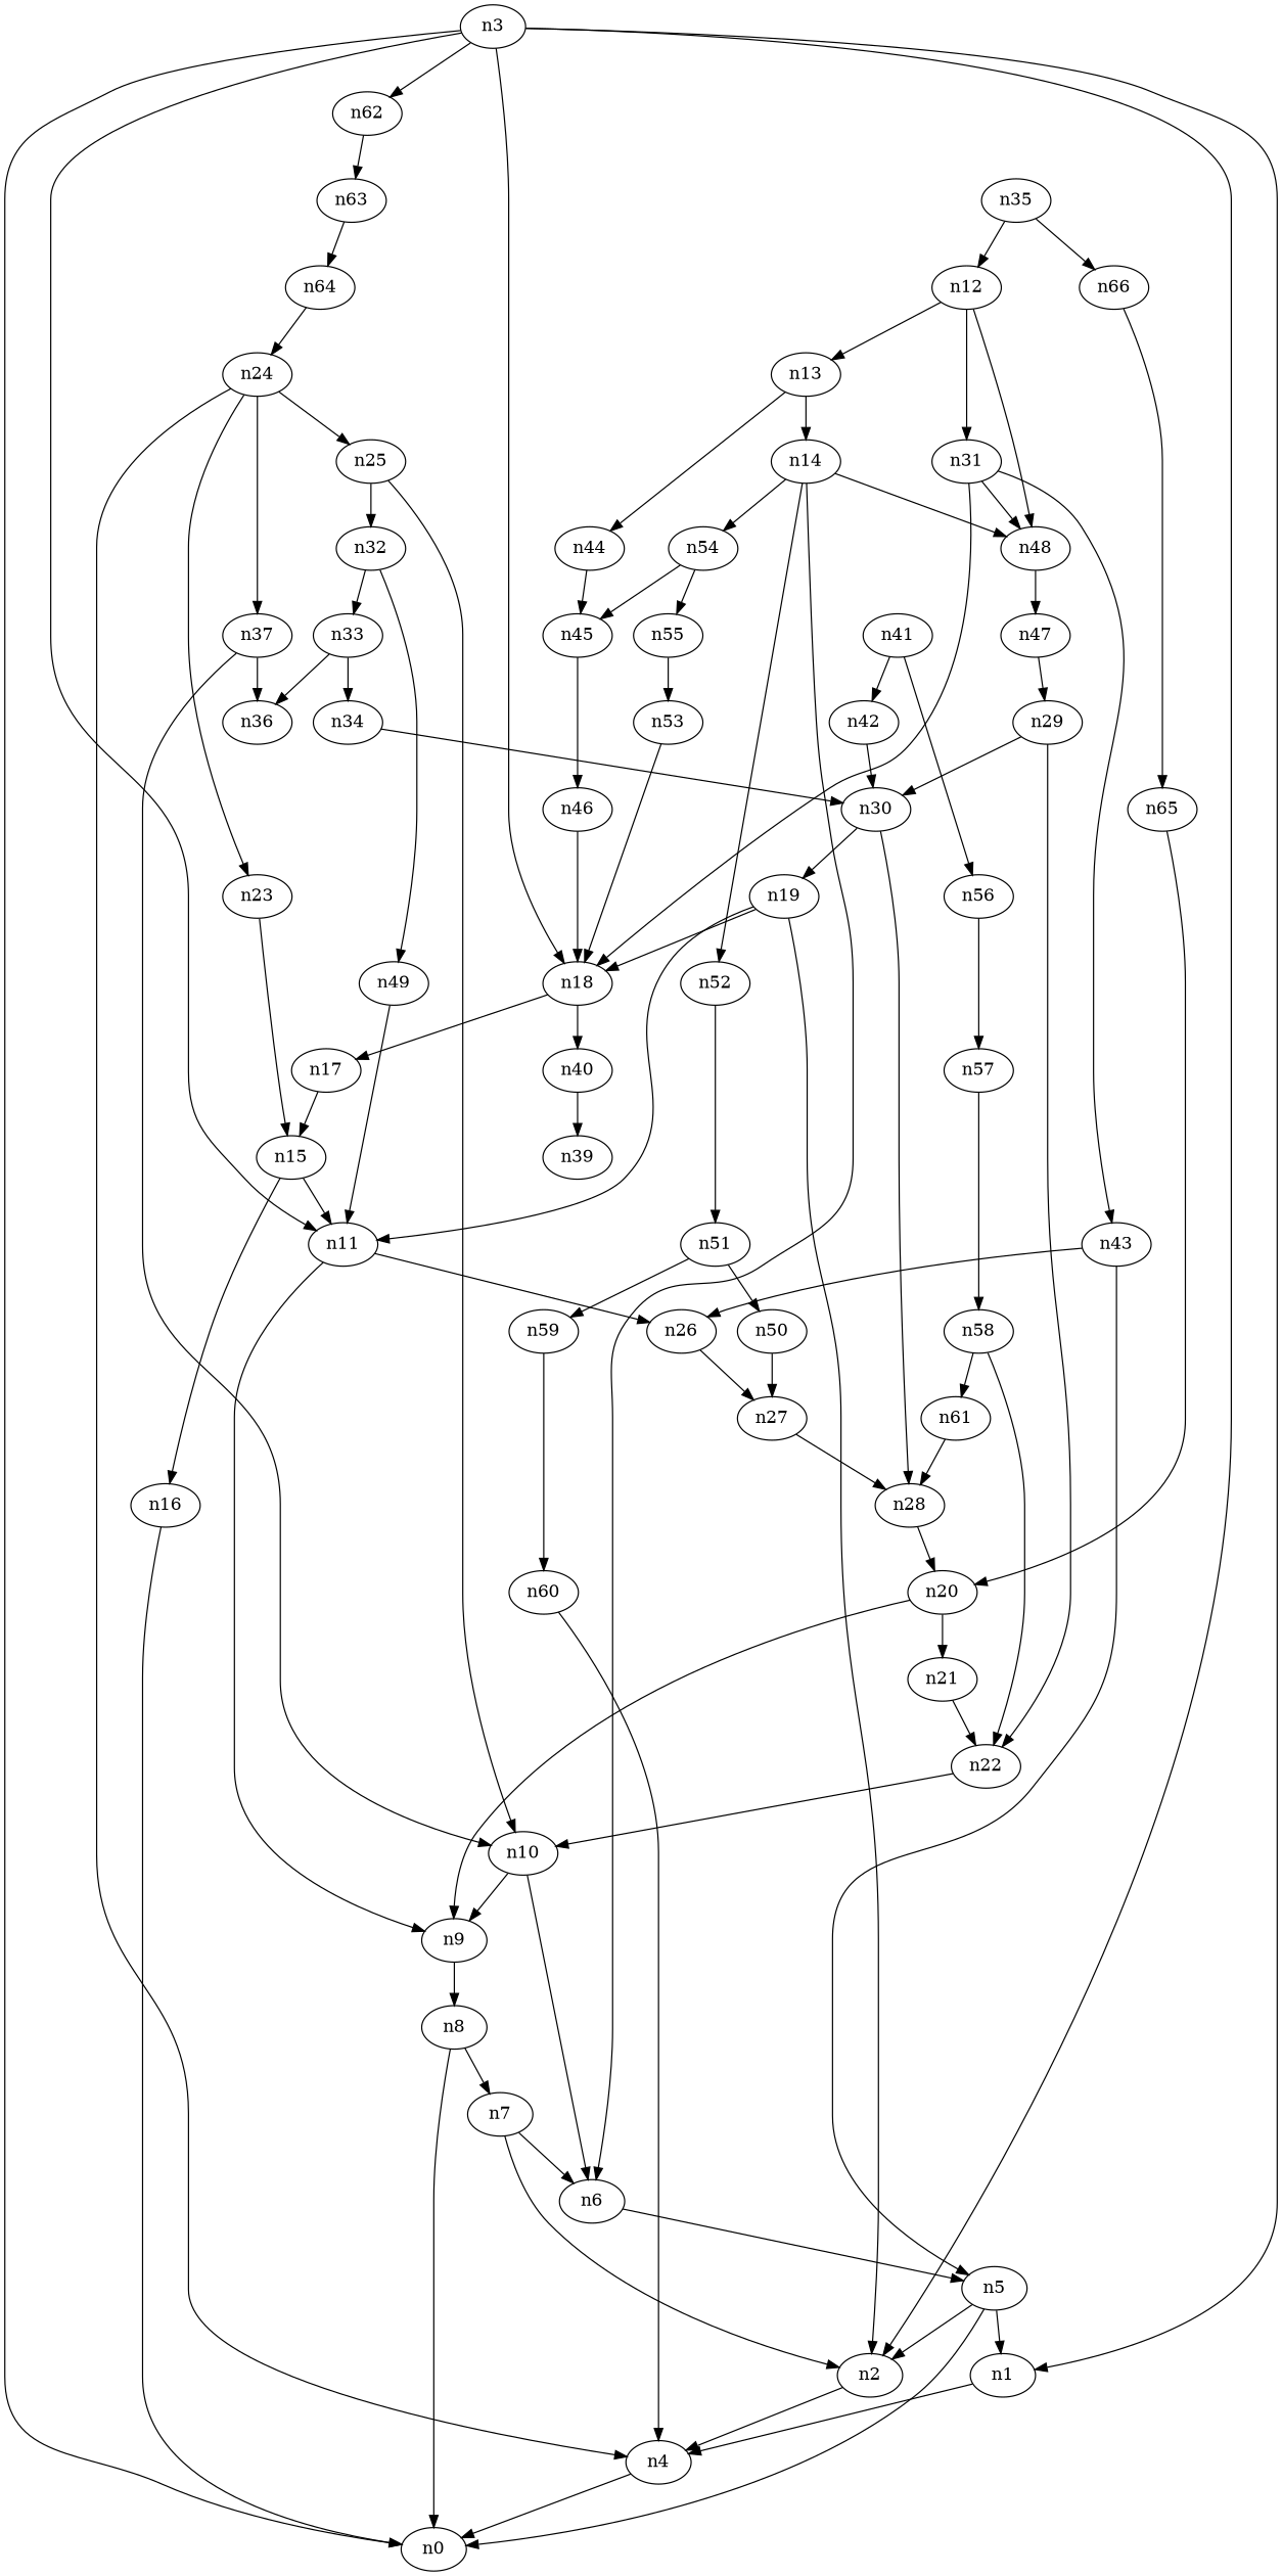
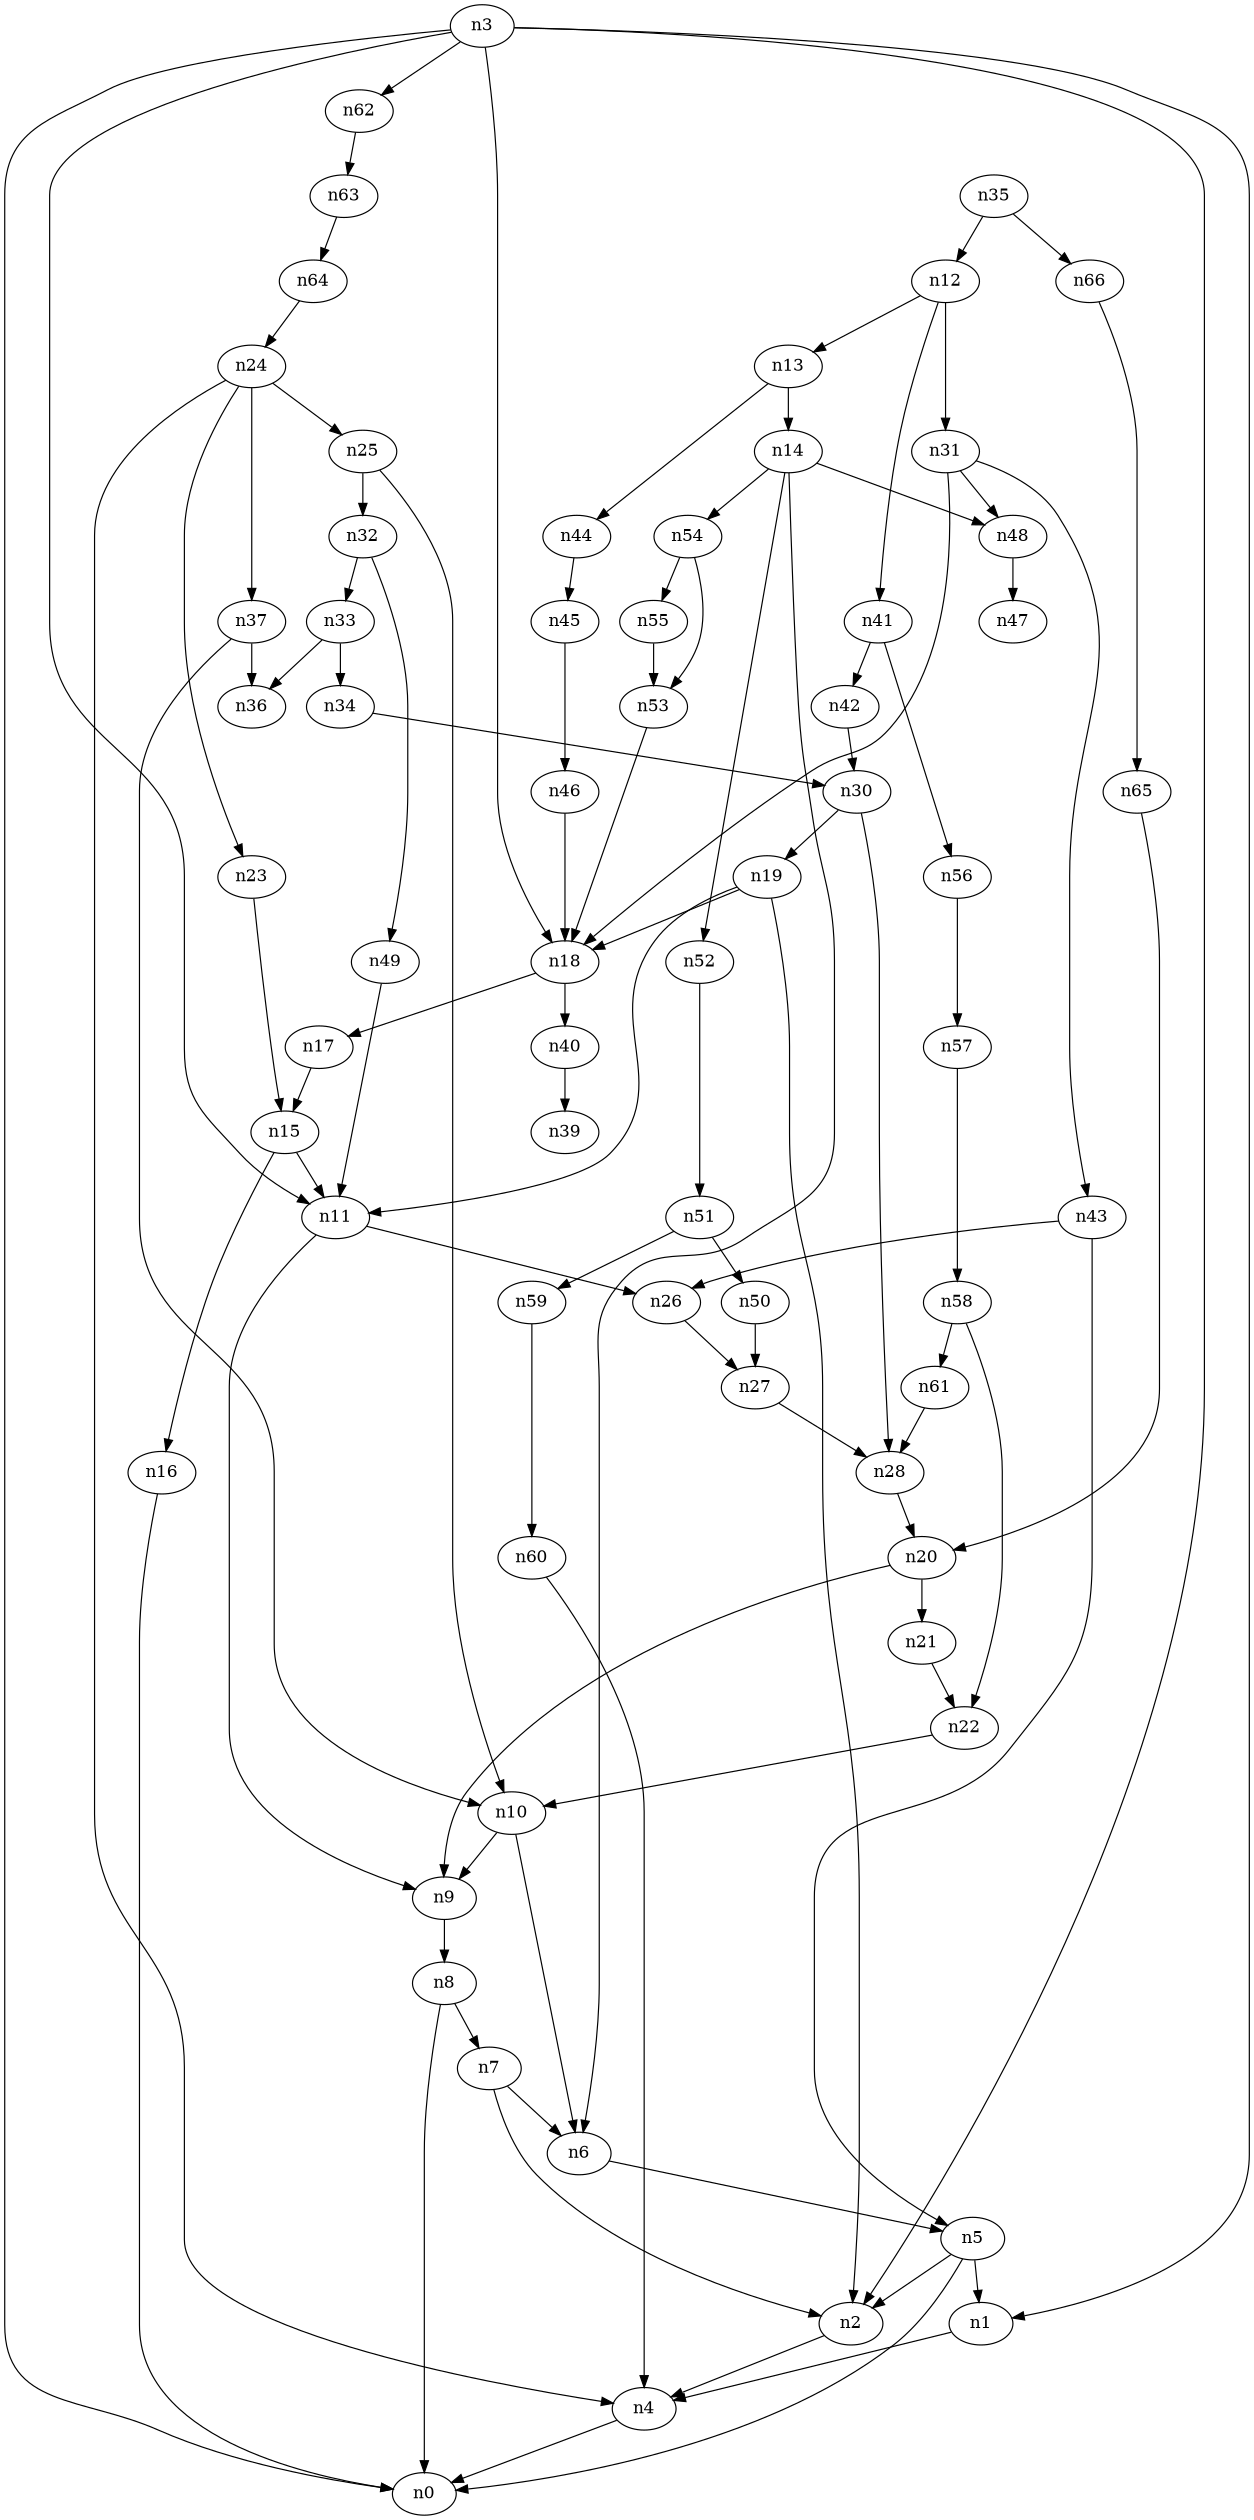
  digraph {
    n1
    n4
    n0
    n2
    n3
    n11
    n18
    n62
    n9
    n26
    n17
    n40
    n63
    n8
    n27
    n15
    n39
    n64
    n5
    n6
    n7
    n10
    n28
    n12
    n13
    n31
    n41
    n14
    n44
    n48
    n43
    n42
    n56
    n52
    n54
    n45
    n47
    n30
    n57
    n51
    n53
    n55
    n46
-   n29
    n50
    n59
    n16
    n19
    n20
    n21
    n22
    n23
    n24
    n25
    n37
    n32
    n36
    n33
    n49
    n34
    n35
    n66
    n65
    n58
    n60
    n61
    n1 -> n4
    n4 -> n0
    n2 -> n4
    n3 -> n1
    n3 -> n0
    n3 -> n2
    n3 -> n11
    n3 -> n18
    n3 -> n62
    n11 -> n9
    n11 -> n26
    n18 -> n17
    n18 -> n40
    n62 -> n63
    n9 -> n8
    n26 -> n27
    n17 -> n15
    n40 -> n39
    n63 -> n64
    n8 -> n0
    n8 -> n7
    n27 -> n28
    n15 -> n11
    n15 -> n16
    n64 -> n24
    n5 -> n1
    n5 -> n0
    n5 -> n2
    n6 -> n5
    n7 -> n2
    n7 -> n6
    n10 -> n9
    n10 -> n6
    n28 -> n20
    n12 -> n13
    n12 -> n31
-   n12 -> n48
+   n12 -> n41
    n13 -> n14
    n13 -> n44
    n31 -> n18
    n31 -> n48
    n31 -> n43
    n41 -> n42
    n41 -> n56
    n14 -> n6
    n14 -> n48
    n14 -> n52
    n14 -> n54
    n44 -> n45
    n48 -> n47
    n43 -> n26
    n43 -> n5
    n42 -> n30
    n56 -> n57
    n52 -> n51
-   n54 -> n45
+   n54 -> n53
    n54 -> n55
    n45 -> n46
-   n47 -> n29
    n30 -> n28
    n30 -> n19
    n57 -> n58
    n51 -> n50
    n51 -> n59
    n53 -> n18
    n55 -> n53
    n46 -> n18
-   n29 -> n30
-   n29 -> n22
    n50 -> n27
    n59 -> n60
    n16 -> n0
    n19 -> n2
    n19 -> n11
    n19 -> n18
    n20 -> n9
    n20 -> n21
    n21 -> n22
    n22 -> n10
    n23 -> n15
    n24 -> n4
    n24 -> n23
    n24 -> n25
    n24 -> n37
    n25 -> n10
    n25 -> n32
    n37 -> n10
    n37 -> n36
    n32 -> n33
    n32 -> n49
    n33 -> n36
    n33 -> n34
    n49 -> n11
    n34 -> n30
    n35 -> n12
    n35 -> n66
    n66 -> n65
    n65 -> n20
    n58 -> n22
    n58 -> n61
    n60 -> n4
    n61 -> n28
  }
